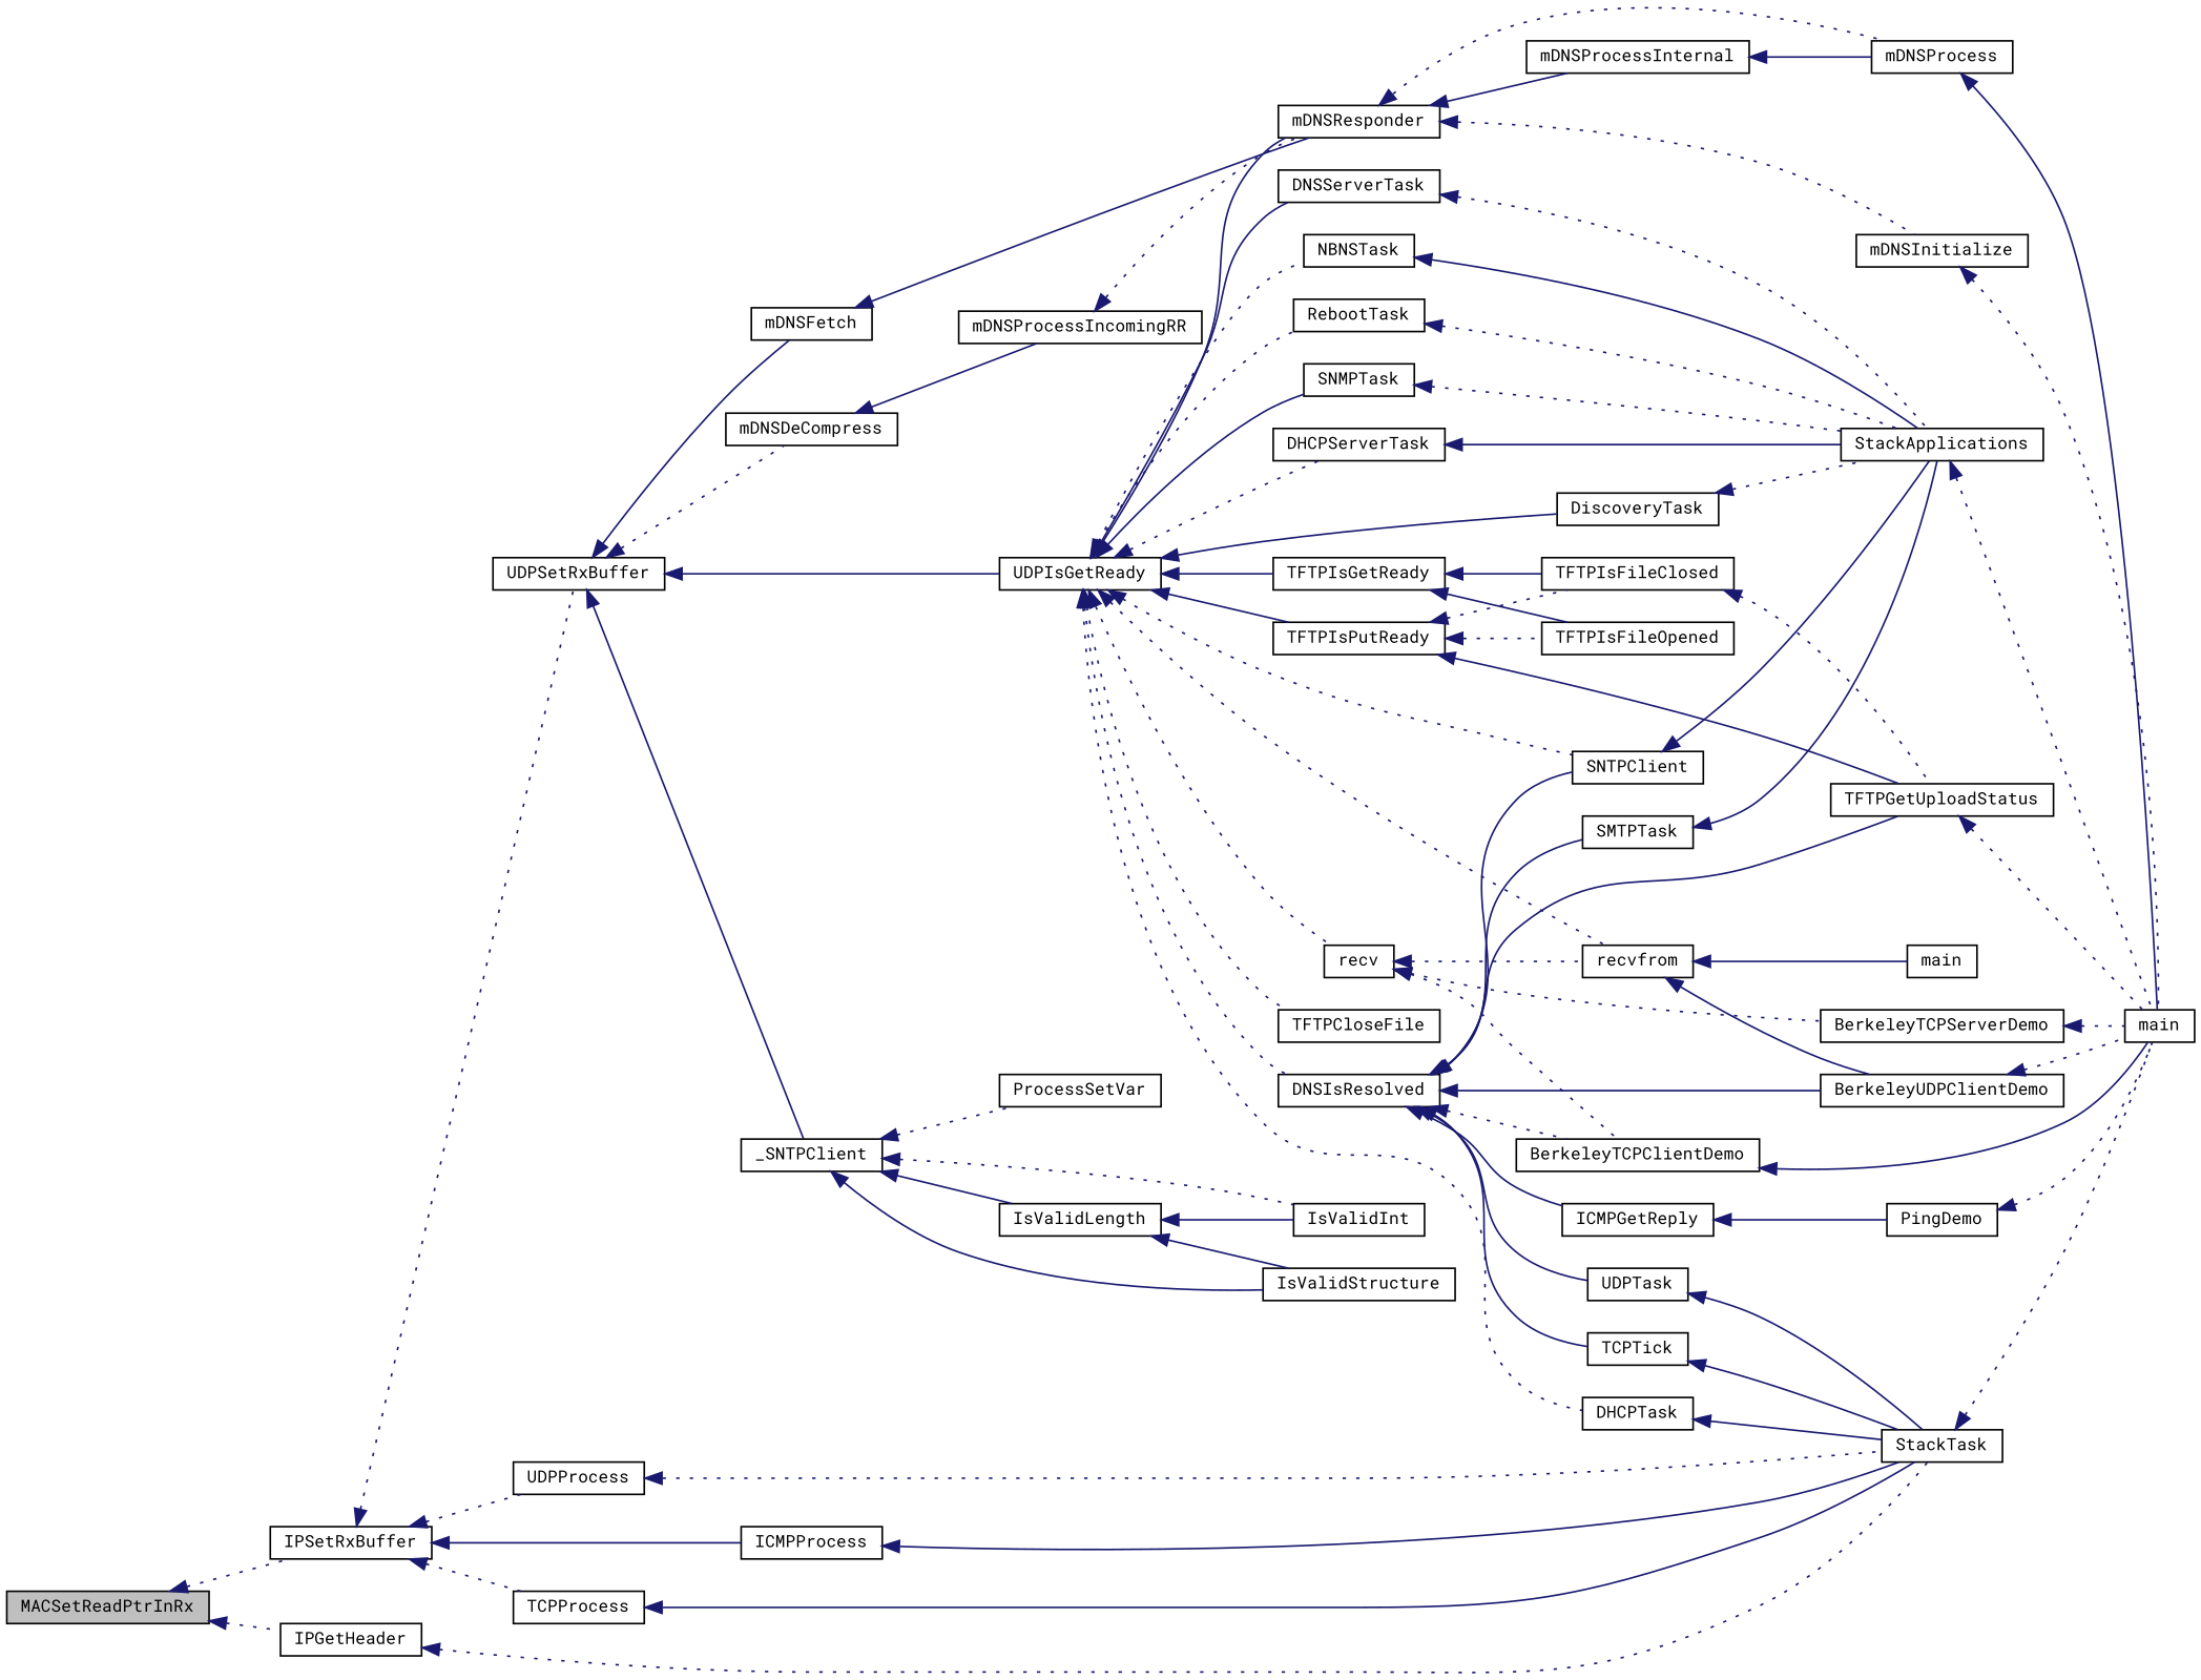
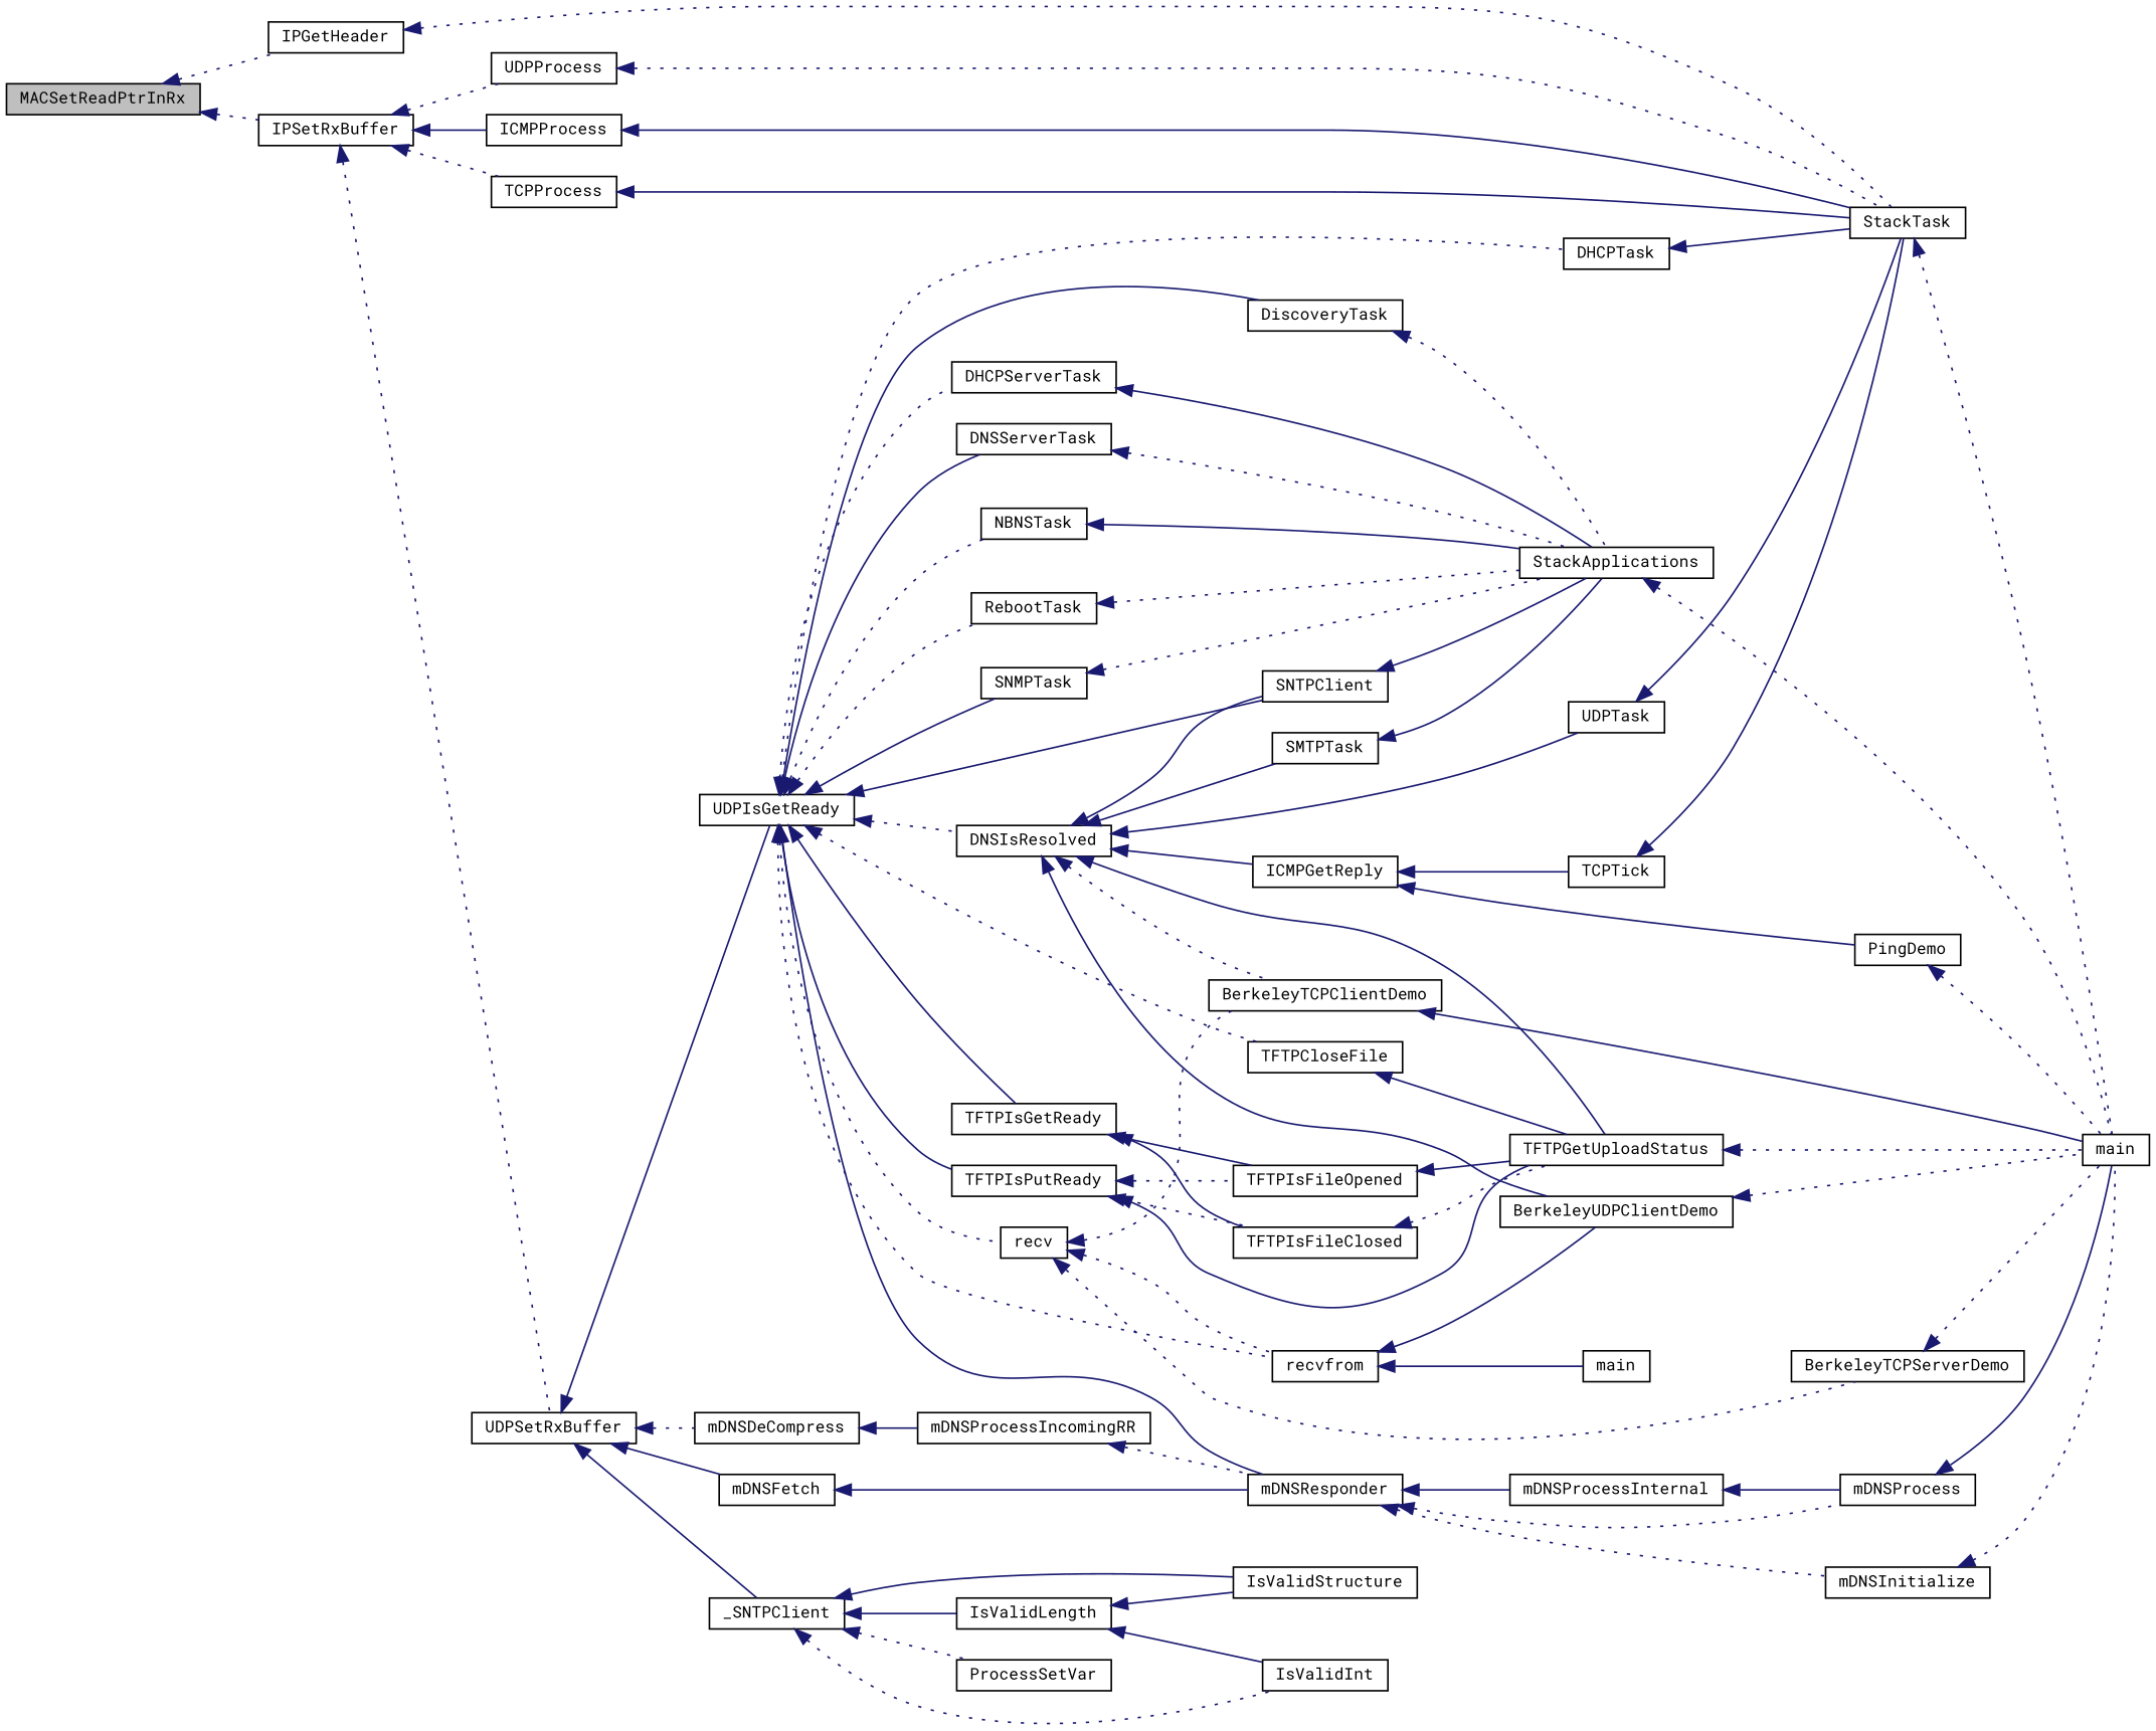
  digraph {
    fontname="Roboto Mono"
    rankdir=LR
    node [color=black fillcolor=white fontname="Roboto Mono" fontsize=10 shape=record style=filled]
    edge [color=midnightblue dir=back fontname="Roboto Mono" fontsize=10 labelfontname=Helvetica labelfontsize=10 style=solid]
    n1 [fillcolor=grey75 fontcolor=black height=0.2 label=MACSetReadPtrInRx width=0.4]
    n2 [height=0.2 label=IPGetHeader width=0.4]
    n3 [height=0.2 label=IPSetRxBuffer width=0.4]
    n4 [height=0.2 label=StackTask width=0.4]
    n5 [height=0.2 label=ICMPProcess width=0.4]
    n6 [height=0.2 label=TCPProcess width=0.4]
    n7 [height=0.2 label=UDPSetRxBuffer width=0.4]
    n8 [height=0.2 label=UDPProcess width=0.4]
    n9 [height=0.2 label=main width=0.4]
    n10 [height=0.2 label=_SNTPClient width=0.4]
    n11 [height=0.2 label=UDPIsGetReady width=0.4]
    n12 [height=0.2 label=mDNSFetch width=0.4]
    n13 [height=0.2 label=mDNSDeCompress width=0.4]
    n14 [height=0.2 label=IsValidLength width=0.4]
    n15 [height=0.2 label=IsValidInt width=0.4]
    n16 [height=0.2 label=IsValidStructure width=0.4]
    n17 [height=0.2 label=ProcessSetVar width=0.4]
    n18 [height=0.2 label=DiscoveryTask width=0.4]
    n19 [height=0.2 label=recv width=0.4]
    n20 [height=0.2 label=recvfrom width=0.4]
    n21 [height=0.2 label=DHCPTask width=0.4]
    n22 [height=0.2 label=DHCPServerTask width=0.4]
    n23 [height=0.2 label=DNSIsResolved width=0.4]
    n24 [height=0.2 label=SNTPClient width=0.4]
    n25 [height=0.2 label=DNSServerTask width=0.4]
    n26 [height=0.2 label=NBNSTask width=0.4]
    n27 [height=0.2 label=RebootTask width=0.4]
    n28 [height=0.2 label=SNMPTask width=0.4]
    n29 [height=0.2 label=TFTPIsGetReady width=0.4]
    n30 [height=0.2 label=TFTPCloseFile width=0.4]
    n31 [height=0.2 label=TFTPIsPutReady width=0.4]
    n32 [height=0.2 label=mDNSResponder width=0.4]
    n33 [height=0.2 label=mDNSProcessIncomingRR width=0.4]
    n34 [height=0.2 label=StackApplications width=0.4]
    n35 [height=0.2 label=BerkeleyTCPClientDemo width=0.4]
    n36 [height=0.2 label=BerkeleyTCPServerDemo width=0.4]
    n37 [height=0.2 label=main width=0.4]
    n38 [height=0.2 label=BerkeleyUDPClientDemo width=0.4]
    n39 [height=0.2 label=ICMPGetReply width=0.4]
    n40 [height=0.2 label=SMTPTask width=0.4]
    n41 [height=0.2 label=TCPTick width=0.4]
    n42 [height=0.2 label=TFTPGetUploadStatus width=0.4]
    n43 [height=0.2 label=UDPTask width=0.4]
    n44 [height=0.2 label=TFTPIsFileOpened width=0.4]
    n45 [height=0.2 label=TFTPIsFileClosed width=0.4]
    n46 [height=0.2 label=mDNSInitialize width=0.4]
    n47 [height=0.2 label=mDNSProcessInternal width=0.4]
    n48 [height=0.2 label=mDNSProcess width=0.4]
    n49 [height=0.2 label=PingDemo width=0.4]
    n1 -> n2 [style=dotted]
    n1 -> n3 [style=dotted]
    n2 -> n4 [style=dotted]
    n3 -> n5
    n3 -> n6 [style=dotted]
    n3 -> n7 [style=dotted]
    n3 -> n8 [style=dotted]
    n4 -> n9 [style=dotted]
    n5 -> n4
    n6 -> n4
    n7 -> n10
    n7 -> n11
    n7 -> n12
    n7 -> n13 [style=dotted]
    n8 -> n4 [style=dotted]
    n10 -> n14
    n10 -> n15 [style=dotted]
    n10 -> n16
    n10 -> n17 [style=dotted]
    n11 -> n18
    n11 -> n19 [style=dotted]
    n11 -> n20 [style=dotted]
    n11 -> n21 [style=dotted]
    n11 -> n22 [style=dotted]
    n11 -> n23 [style=dotted]
-   n11 -> n24 [style=dotted]
+   n11 -> n24
    n11 -> n25
    n11 -> n26 [style=dotted]
    n11 -> n27 [style=dotted]
    n11 -> n28
    n11 -> n29
    n11 -> n30 [style=dotted]
    n11 -> n31
    n11 -> n32
    n12 -> n32
    n13 -> n33
    n14 -> n15
    n14 -> n16
    n18 -> n34 [style=dotted]
    n19 -> n20 [style=dotted]
    n19 -> n35 [style=dotted]
    n19 -> n36 [style=dotted]
    n20 -> n37
    n20 -> n38
    n21 -> n4
    n22 -> n34
    n23 -> n24
    n23 -> n35 [style=dotted]
    n23 -> n38
    n23 -> n39
    n23 -> n40
-   n23 -> n41
+   n39 -> n41
    n23 -> n42
    n23 -> n43
    n24 -> n34
    n25 -> n34 [style=dotted]
    n26 -> n34
    n27 -> n34 [style=dotted]
    n28 -> n34 [style=dotted]
    n29 -> n44
    n29 -> n45
+   n30 -> n42
    n31 -> n42
    n31 -> n44 [style=dotted]
    n31 -> n45 [style=dotted]
    n32 -> n46 [style=dotted]
    n32 -> n47
    n32 -> n48 [style=dotted]
    n33 -> n32 [style=dotted]
    n34 -> n9 [style=dotted]
    n35 -> n9
    n36 -> n9 [style=dotted]
    n38 -> n9 [style=dotted]
    n39 -> n49
    n40 -> n34
    n41 -> n4
    n42 -> n9 [style=dotted]
    n43 -> n4
+   n44 -> n42
    n45 -> n42 [style=dotted]
    n46 -> n9 [style=dotted]
    n47 -> n48
    n48 -> n9
    n49 -> n9 [style=dotted]
  }
